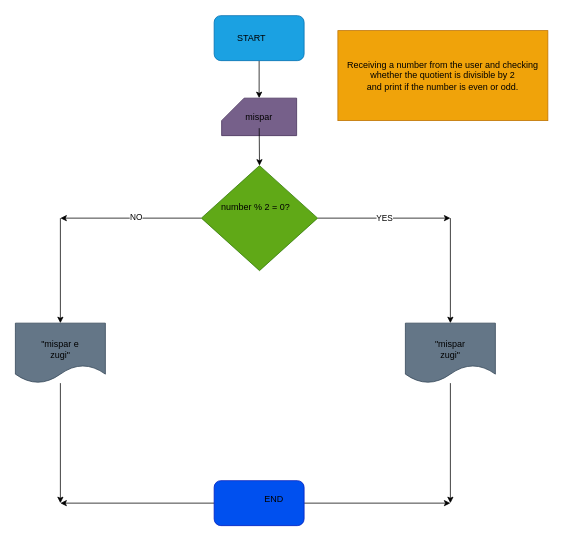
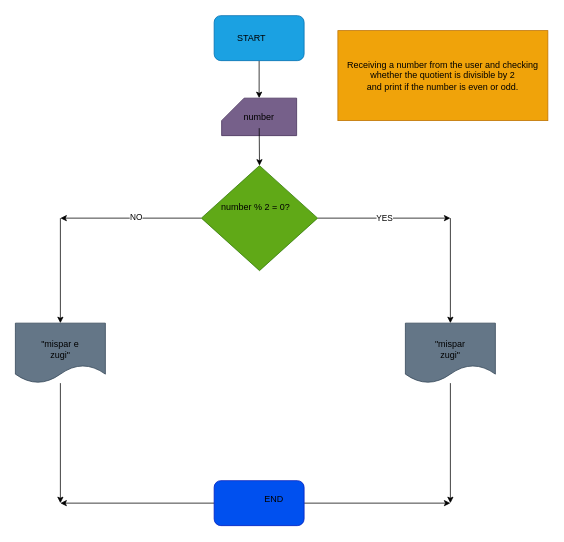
  <mxCell id="0" />
  <mxCell id="1" parent="0" />
  <mxCell id="2" style="edgeStyle=none;html=1;entryX=0.5;entryY=0;entryDx=0;entryDy=0;entryPerimeter=0;" parent="1" source="3" target="9" edge="1"><mxGeometry relative="1" as="geometry" /></mxCell>
  <mxCell id="3" value="" style="rounded=1;whiteSpace=wrap;html=1;fillColor=#1ba1e2;fontColor=#ffffff;strokeColor=#006EAF;" parent="1" vertex="1"><mxGeometry x="285" y="20" width="120" height="60" as="geometry" /></mxCell>
  <mxCell id="4" style="edgeStyle=none;html=1;" parent="1" source="6" edge="1"><mxGeometry relative="1" as="geometry"><mxPoint x="80" y="670" as="targetPoint" /></mxGeometry></mxCell>
  <mxCell id="5" style="edgeStyle=none;html=1;" parent="1" source="6" edge="1"><mxGeometry relative="1" as="geometry"><mxPoint x="600" y="670" as="targetPoint" /></mxGeometry></mxCell>
  <mxCell id="6" value="" style="rounded=1;whiteSpace=wrap;html=1;fillColor=#0050ef;fontColor=#ffffff;strokeColor=#001DBC;" parent="1" vertex="1"><mxGeometry x="285" y="640" width="120" height="60" as="geometry" /></mxCell>
  <mxCell id="7" value="START" style="text;html=1;strokeColor=none;fillColor=none;align=center;verticalAlign=middle;whiteSpace=wrap;rounded=0;" parent="1" vertex="1"><mxGeometry x="305" y="35" width="60" height="30" as="geometry" /></mxCell>
  <mxCell id="8" value="END" style="text;html=1;strokeColor=none;fillColor=none;align=center;verticalAlign=middle;whiteSpace=wrap;rounded=0;" parent="1" vertex="1"><mxGeometry x="335" y="650" width="60" height="30" as="geometry" /></mxCell>
  <mxCell id="9" value="" style="shape=card;whiteSpace=wrap;html=1;fillColor=#76608a;fontColor=#ffffff;strokeColor=#432D57;" parent="1" vertex="1"><mxGeometry x="295" y="130" width="100" height="50" as="geometry" /></mxCell>
  <mxCell id="10" style="edgeStyle=none;html=1;entryX=0.5;entryY=0;entryDx=0;entryDy=0;" parent="1" source="11" target="15" edge="1"><mxGeometry relative="1" as="geometry" /></mxCell>
- <mxCell id="11" value="mispar" style="text;html=1;strokeColor=none;fillColor=none;align=center;verticalAlign=middle;whiteSpace=wrap;rounded=0;" parent="1" vertex="1"><mxGeometry x="315" y="140" width="60" height="30" as="geometry" /></mxCell>
+ <mxCell id="11" value="number" style="text;html=1;strokeColor=none;fillColor=none;align=center;verticalAlign=middle;whiteSpace=wrap;rounded=0;" parent="1" vertex="1"><mxGeometry x="315" y="140" width="60" height="30" as="geometry" /></mxCell>
  <mxCell id="12" value="YES" style="edgeStyle=none;html=1;" parent="1" source="15" edge="1"><mxGeometry relative="1" as="geometry"><mxPoint x="600" y="290" as="targetPoint" /></mxGeometry></mxCell>
  <mxCell id="13" style="edgeStyle=none;html=1;" parent="1" source="15" edge="1"><mxGeometry relative="1" as="geometry"><mxPoint x="80" y="290" as="targetPoint" /></mxGeometry></mxCell>
  <mxCell id="14" value="NO" style="edgeLabel;html=1;align=center;verticalAlign=middle;resizable=0;points=[];" parent="13" vertex="1" connectable="0"><mxGeometry x="-0.064" y="-2" relative="1" as="geometry"><mxPoint as="offset" /></mxGeometry></mxCell>
  <mxCell id="15" value="" style="rhombus;whiteSpace=wrap;html=1;fillColor=#60a917;fontColor=#ffffff;strokeColor=#2D7600;" parent="1" vertex="1"><mxGeometry x="268" y="220" width="155" height="140" as="geometry" /></mxCell>
  <mxCell id="16" value="number % 2 = 0?" style="text;html=1;strokeColor=none;fillColor=none;align=center;verticalAlign=middle;whiteSpace=wrap;rounded=0;" parent="1" vertex="1"><mxGeometry x="293" y="245" width="95" height="60" as="geometry" /></mxCell>
  <mxCell id="17" style="edgeStyle=none;html=1;" parent="1" source="18" edge="1"><mxGeometry relative="1" as="geometry"><mxPoint x="600" y="670" as="targetPoint" /></mxGeometry></mxCell>
  <mxCell id="18" value="" style="shape=document;whiteSpace=wrap;html=1;boundedLbl=1;fillColor=#647687;fontColor=#ffffff;strokeColor=#314354;" parent="1" vertex="1"><mxGeometry x="540" y="430" width="120" height="80" as="geometry" /></mxCell>
  <mxCell id="19" style="edgeStyle=none;html=1;" parent="1" source="20" edge="1"><mxGeometry relative="1" as="geometry"><mxPoint x="80" y="670" as="targetPoint" /></mxGeometry></mxCell>
  <mxCell id="20" value="" style="shape=document;whiteSpace=wrap;html=1;boundedLbl=1;fillColor=#647687;fontColor=#ffffff;strokeColor=#314354;" parent="1" vertex="1"><mxGeometry x="20" y="430" width="120" height="80" as="geometry" /></mxCell>
  <mxCell id="21" value="" style="endArrow=classic;html=1;entryX=0.5;entryY=0;entryDx=0;entryDy=0;" parent="1" target="20" edge="1"><mxGeometry width="50" height="50" relative="1" as="geometry"><mxPoint x="80" y="290" as="sourcePoint" /><mxPoint x="360" y="300" as="targetPoint" /></mxGeometry></mxCell>
  <mxCell id="22" value="" style="endArrow=classic;html=1;entryX=0.5;entryY=0;entryDx=0;entryDy=0;" parent="1" target="18" edge="1"><mxGeometry width="50" height="50" relative="1" as="geometry"><mxPoint x="600" y="290" as="sourcePoint" /><mxPoint x="360" y="300" as="targetPoint" /></mxGeometry></mxCell>
  <mxCell id="23" value="&quot;mispar zugi&quot;" style="text;html=1;strokeColor=none;fillColor=none;align=center;verticalAlign=middle;whiteSpace=wrap;rounded=0;" parent="1" vertex="1"><mxGeometry x="570" y="450" width="60" height="30" as="geometry" /></mxCell>
  <mxCell id="24" value="&quot;mispar e zugi&quot;" style="text;html=1;strokeColor=none;fillColor=none;align=center;verticalAlign=middle;whiteSpace=wrap;rounded=0;" parent="1" vertex="1"><mxGeometry x="50" y="450" width="60" height="30" as="geometry" /></mxCell>
  <mxCell id="25" value="&lt;span lang=&quot;en&quot; class=&quot;HwtZe&quot;&gt;Receiving a number from the user and checking whether the quotient&amp;nbsp;is divisible by 2&lt;br&gt;&lt;span lang=&quot;en&quot; class=&quot;HwtZe&quot;&gt;&lt;span class=&quot;jCAhz ChMk0b&quot;&gt;&lt;span class=&quot;ryNqvb&quot;&gt;and print if the number is even or odd.&lt;/span&gt;&lt;/span&gt;&lt;/span&gt;&lt;br&gt;&lt;/span&gt;" style="text;html=1;strokeColor=#BD7000;fillColor=#f0a30a;align=center;verticalAlign=middle;whiteSpace=wrap;rounded=0;fontColor=#000000;" vertex="1" parent="1"><mxGeometry x="450" y="40" width="280" height="120" as="geometry" /></mxCell>
